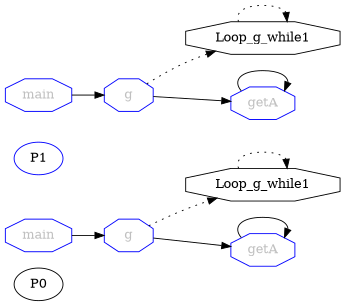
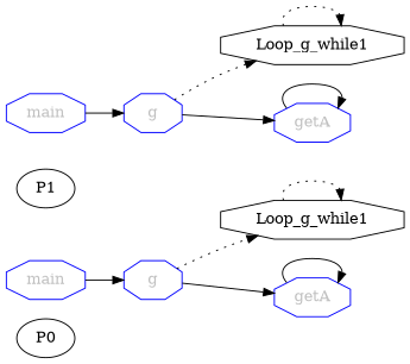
  digraph {
    rankdir=LR
    node [color=blue fillcolor=white fontcolor=grey shape=octagon style=filled]
    n1 [color=black label=P0 fillcolor="" fontcolor="" shape="" style=""]
    n2 [color=black fontcolor=black label=Loop_g_while1]
    n3 [label=main]
    n4 [label=g]
    n5 [label=getA]
-   n6 [label=P1 fillcolor="" fontcolor="" shape="" style=""]
+   n6 [color=black label=P1 fillcolor="" fontcolor="" shape="" style=""]
    n7 [color=black fontcolor=black label=Loop_g_while1]
    n8 [label=main]
    n9 [label=g]
    n10 [label=getA]
    subgraph sub_1 {
      n1
      n2
      n3
      n4
      n5
    }
    subgraph sub_2 {
      n6
      n7
      n8
      n9
      n10
    }
    n2 -> n2 [style=dotted]
    n3 -> n4
    n4 -> n2 [style=dotted]
    n4 -> n5
    n5 -> n5
    n7 -> n7 [style=dotted]
    n8 -> n9
    n9 -> n7 [style=dotted]
    n9 -> n10
    n10 -> n10
  }
